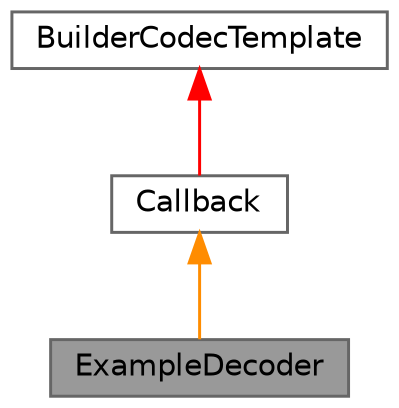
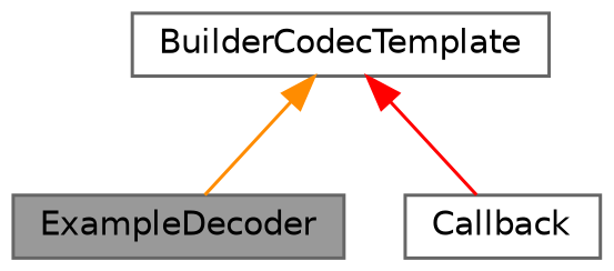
  digraph {
    node [color=gray40 fillcolor=white fontname=Helvetica fontsize=10 shape=box style=filled]
    edge [dir=back fontname=Helvetica fontsize=10 labelfontname=Helvetica labelfontsize=10 style=solid]
    n1 [fillcolor=grey60 fontcolor=black height=0.2 label=ExampleDecoder width=0.4]
    n2 [height=0.2 label=BuilderCodecTemplate width=0.4]
    n3 [height=0.2 label=Callback width=0.4]
-   n3 -> n1 [color=darkorange]
+   n2 -> n1 [color=darkorange]
    n2 -> n3 [color=red]
  }
